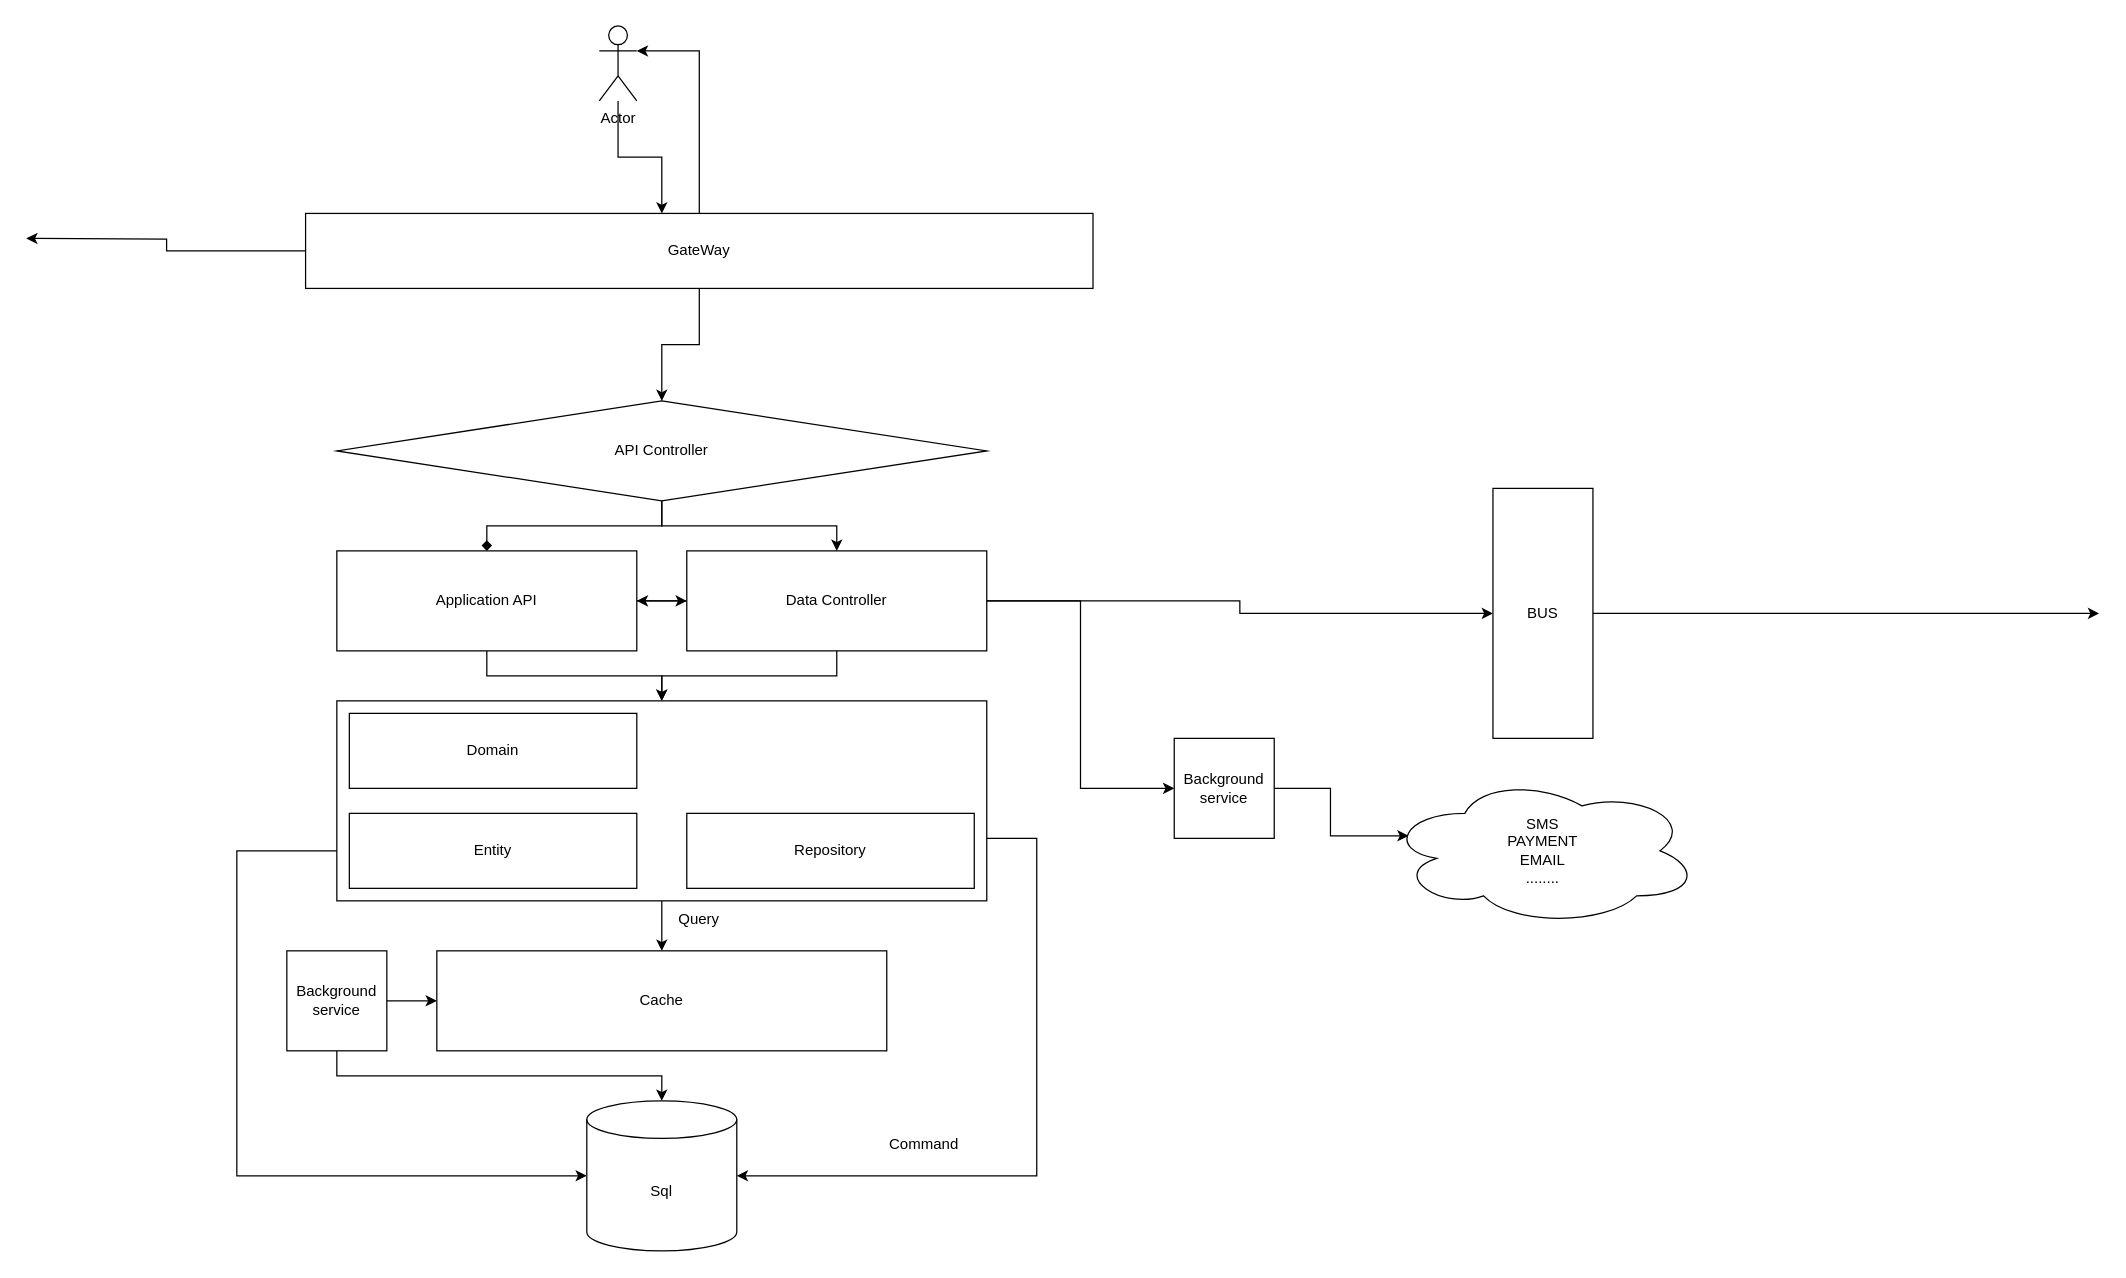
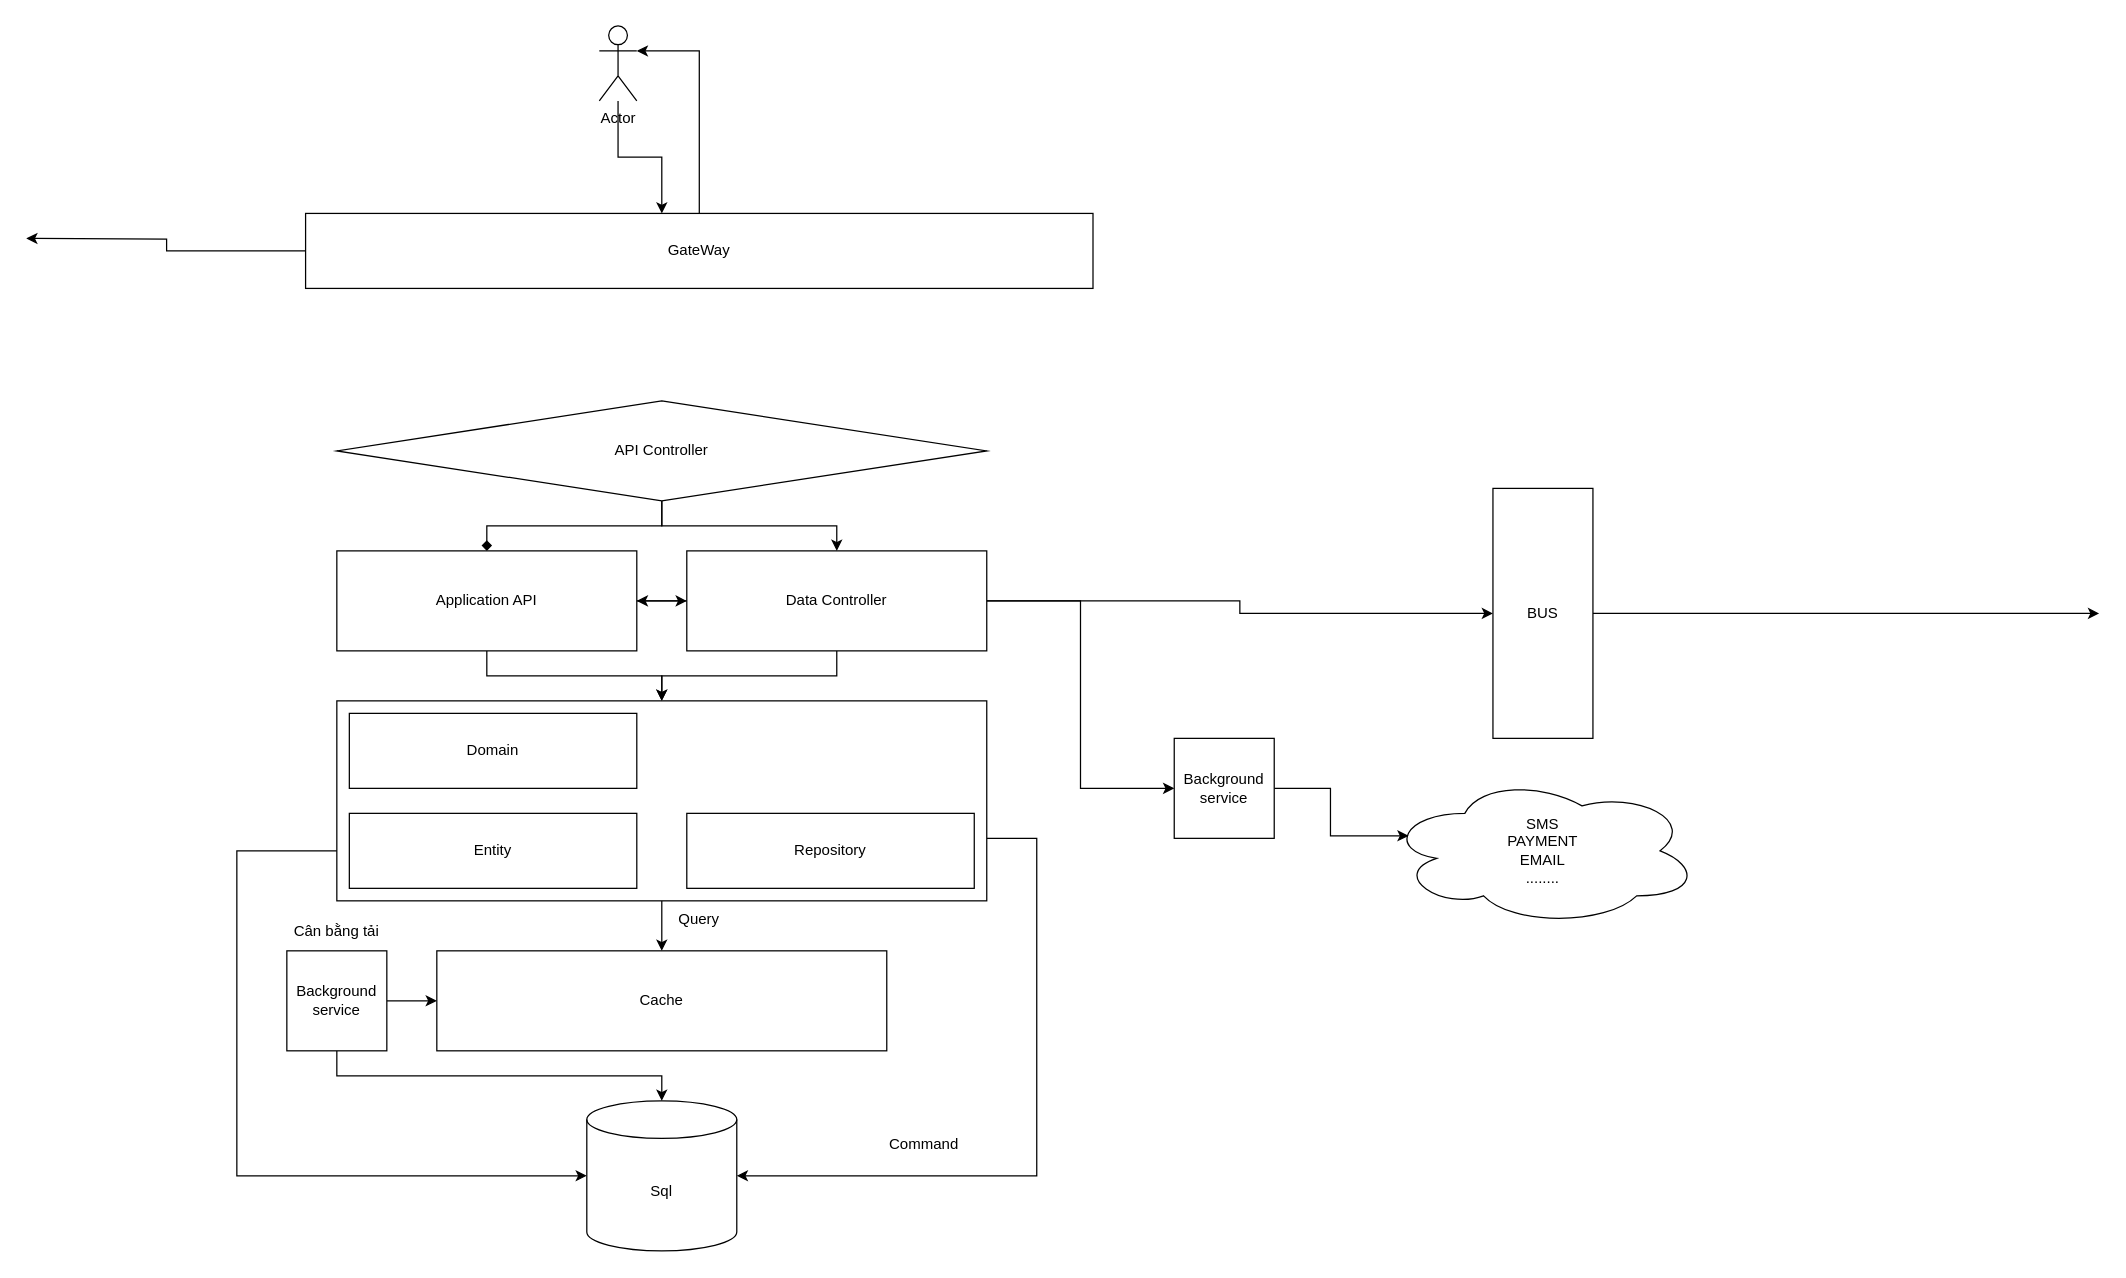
  <mxCell id="0" />
  <mxCell id="1" parent="0" />
  <mxCell id="2" style="edgeStyle=orthogonalEdgeStyle;rounded=0;orthogonalLoop=1;jettySize=auto;html=1;endArrow=diamond;" edge="1" parent="1" source="4" target="7"><mxGeometry relative="1" as="geometry" /></mxCell>
  <mxCell id="3" style="edgeStyle=orthogonalEdgeStyle;rounded=0;orthogonalLoop=1;jettySize=auto;html=1;" edge="1" parent="1" source="4" target="12"><mxGeometry relative="1" as="geometry" /></mxCell>
  <mxCell id="4" value="API Controller" style="rhombus;whiteSpace=wrap;html=1;" vertex="1" parent="1"><mxGeometry x="269" y="320" width="520" height="80" as="geometry" /></mxCell>
  <mxCell id="5" style="edgeStyle=orthogonalEdgeStyle;rounded=0;orthogonalLoop=1;jettySize=auto;html=1;entryX=0;entryY=0.5;entryDx=0;entryDy=0;" edge="1" parent="1" source="7" target="12"><mxGeometry relative="1" as="geometry" /></mxCell>
  <mxCell id="6" style="edgeStyle=orthogonalEdgeStyle;rounded=0;orthogonalLoop=1;jettySize=auto;html=1;" edge="1" parent="1" source="7" target="15"><mxGeometry relative="1" as="geometry" /></mxCell>
  <mxCell id="7" value="Application API" style="rounded=0;whiteSpace=wrap;html=1;" vertex="1" parent="1"><mxGeometry x="269" y="440" width="240" height="80" as="geometry" /></mxCell>
  <mxCell id="8" style="edgeStyle=orthogonalEdgeStyle;rounded=0;orthogonalLoop=1;jettySize=auto;html=1;entryX=1;entryY=0.5;entryDx=0;entryDy=0;" edge="1" parent="1" source="12" target="7"><mxGeometry relative="1" as="geometry" /></mxCell>
  <mxCell id="9" style="edgeStyle=orthogonalEdgeStyle;rounded=0;orthogonalLoop=1;jettySize=auto;html=1;entryX=0.5;entryY=0;entryDx=0;entryDy=0;" edge="1" parent="1" source="12" target="15"><mxGeometry relative="1" as="geometry" /></mxCell>
  <mxCell id="10" style="edgeStyle=orthogonalEdgeStyle;rounded=0;orthogonalLoop=1;jettySize=auto;html=1;entryX=0;entryY=0.5;entryDx=0;entryDy=0;" edge="1" parent="1" source="12" target="27"><mxGeometry relative="1" as="geometry" /></mxCell>
  <mxCell id="11" style="edgeStyle=orthogonalEdgeStyle;rounded=0;orthogonalLoop=1;jettySize=auto;html=1;" edge="1" parent="1" source="12" target="29"><mxGeometry relative="1" as="geometry" /></mxCell>
  <mxCell id="12" value="Data Controller" style="rounded=0;whiteSpace=wrap;html=1;" vertex="1" parent="1"><mxGeometry x="549" y="440" width="240" height="80" as="geometry" /></mxCell>
  <mxCell id="13" style="edgeStyle=orthogonalEdgeStyle;rounded=0;orthogonalLoop=1;jettySize=auto;html=1;entryX=0.5;entryY=0;entryDx=0;entryDy=0;" edge="1" parent="1" source="15" target="16"><mxGeometry relative="1" as="geometry" /></mxCell>
  <mxCell id="14" style="edgeStyle=orthogonalEdgeStyle;rounded=0;orthogonalLoop=1;jettySize=auto;html=1;entryX=1;entryY=0.5;entryDx=0;entryDy=0;entryPerimeter=0;" edge="1" parent="1" source="15" target="17"><mxGeometry relative="1" as="geometry"><Array as="points"><mxPoint x="829" y="670" /><mxPoint x="829" y="940" /></Array></mxGeometry></mxCell>
  <mxCell id="15" value="" style="rounded=0;whiteSpace=wrap;html=1;" vertex="1" parent="1"><mxGeometry x="269" y="560" width="520" height="160" as="geometry" /></mxCell>
  <mxCell id="16" value="Cache" style="rounded=0;whiteSpace=wrap;html=1;" vertex="1" parent="1"><mxGeometry x="349" y="760" width="360" height="80" as="geometry" /></mxCell>
  <mxCell id="17" value="Sql" style="shape=cylinder3;whiteSpace=wrap;html=1;boundedLbl=1;backgroundOutline=1;size=15;" vertex="1" parent="1"><mxGeometry x="469" y="880" width="120" height="120" as="geometry" /></mxCell>
  <mxCell id="18" value="Domain" style="rounded=0;whiteSpace=wrap;html=1;" vertex="1" parent="1"><mxGeometry x="279" y="570" width="230" height="60" as="geometry" /></mxCell>
  <mxCell id="19" style="edgeStyle=orthogonalEdgeStyle;rounded=0;orthogonalLoop=1;jettySize=auto;html=1;entryX=0;entryY=0.5;entryDx=0;entryDy=0;entryPerimeter=0;exitX=0;exitY=0.75;exitDx=0;exitDy=0;" edge="1" parent="1" source="15" target="17"><mxGeometry relative="1" as="geometry"><Array as="points"><mxPoint x="189" y="680" /><mxPoint x="189" y="940" /></Array></mxGeometry></mxCell>
  <mxCell id="20" value="Entity" style="rounded=0;whiteSpace=wrap;html=1;" vertex="1" parent="1"><mxGeometry x="279" y="650" width="230" height="60" as="geometry" /></mxCell>
  <mxCell id="21" value="Repository" style="rounded=0;whiteSpace=wrap;html=1;" vertex="1" parent="1"><mxGeometry x="549" y="650" width="230" height="60" as="geometry" /></mxCell>
  <mxCell id="22" style="edgeStyle=orthogonalEdgeStyle;rounded=0;orthogonalLoop=1;jettySize=auto;html=1;entryX=0.5;entryY=0;entryDx=0;entryDy=0;entryPerimeter=0;" edge="1" parent="1" source="24" target="17"><mxGeometry relative="1" as="geometry"><Array as="points"><mxPoint x="269" y="860" /><mxPoint x="529" y="860" /></Array></mxGeometry></mxCell>
  <mxCell id="23" style="edgeStyle=orthogonalEdgeStyle;rounded=0;orthogonalLoop=1;jettySize=auto;html=1;entryX=0;entryY=0.5;entryDx=0;entryDy=0;" edge="1" parent="1" source="24" target="16"><mxGeometry relative="1" as="geometry" /></mxCell>
  <mxCell id="24" value="Background service" style="whiteSpace=wrap;html=1;aspect=fixed;" vertex="1" parent="1"><mxGeometry x="229" y="760" width="80" height="80" as="geometry" /></mxCell>
  <mxCell id="25" value="SMS&lt;br&gt;PAYMENT&lt;br&gt;EMAIL&lt;br&gt;........" style="ellipse;shape=cloud;whiteSpace=wrap;html=1;" vertex="1" parent="1"><mxGeometry x="1109" y="620" width="250" height="120" as="geometry" /></mxCell>
  <mxCell id="26" style="edgeStyle=orthogonalEdgeStyle;rounded=0;orthogonalLoop=1;jettySize=auto;html=1;entryX=0.07;entryY=0.4;entryDx=0;entryDy=0;entryPerimeter=0;" edge="1" parent="1" source="27" target="25"><mxGeometry relative="1" as="geometry" /></mxCell>
  <mxCell id="27" value="Background service" style="whiteSpace=wrap;html=1;aspect=fixed;" vertex="1" parent="1"><mxGeometry x="939" y="590" width="80" height="80" as="geometry" /></mxCell>
  <mxCell id="28" style="edgeStyle=orthogonalEdgeStyle;rounded=0;orthogonalLoop=1;jettySize=auto;html=1;" edge="1" parent="1" source="29"><mxGeometry relative="1" as="geometry"><mxPoint x="1679" y="490" as="targetPoint" /></mxGeometry></mxCell>
  <mxCell id="29" value="BUS" style="rounded=0;whiteSpace=wrap;html=1;" vertex="1" parent="1"><mxGeometry x="1194" y="390" width="80" height="200" as="geometry" /></mxCell>
  <mxCell id="30" style="edgeStyle=orthogonalEdgeStyle;rounded=0;orthogonalLoop=1;jettySize=auto;html=1;" edge="1" parent="1" source="33"><mxGeometry relative="1" as="geometry"><mxPoint x="20.538" y="190" as="targetPoint" /></mxGeometry></mxCell>
- <mxCell id="31" style="edgeStyle=orthogonalEdgeStyle;rounded=0;orthogonalLoop=1;jettySize=auto;html=1;" edge="1" parent="1" source="33" target="4"><mxGeometry relative="1" as="geometry" /></mxCell>
  <mxCell id="32" style="edgeStyle=orthogonalEdgeStyle;rounded=0;orthogonalLoop=1;jettySize=auto;html=1;entryX=1;entryY=0.333;entryDx=0;entryDy=0;entryPerimeter=0;" edge="1" parent="1" source="33" target="35"><mxGeometry relative="1" as="geometry" /></mxCell>
  <mxCell id="33" value="GateWay" style="rounded=0;whiteSpace=wrap;html=1;" vertex="1" parent="1"><mxGeometry x="244" y="170" width="630" height="60" as="geometry" /></mxCell>
  <mxCell id="34" style="edgeStyle=orthogonalEdgeStyle;rounded=0;orthogonalLoop=1;jettySize=auto;html=1;" edge="1" parent="1" source="35" target="33"><mxGeometry relative="1" as="geometry"><Array as="points"><mxPoint x="494" y="125" /><mxPoint x="529" y="125" /></Array></mxGeometry></mxCell>
  <mxCell id="35" value="Actor" style="shape=umlActor;verticalLabelPosition=bottom;verticalAlign=top;html=1;outlineConnect=0;" vertex="1" parent="1"><mxGeometry x="479" y="20" width="30" height="60" as="geometry" /></mxCell>
  <mxCell id="36" value="Command" style="text;html=1;strokeColor=none;fillColor=none;align=center;verticalAlign=middle;whiteSpace=wrap;rounded=0;" vertex="1" parent="1"><mxGeometry x="709" y="900" width="60" height="30" as="geometry" /></mxCell>
  <mxCell id="37" value="Query" style="text;html=1;strokeColor=none;fillColor=none;align=center;verticalAlign=middle;whiteSpace=wrap;rounded=0;" vertex="1" parent="1"><mxGeometry x="529" y="720" width="60" height="30" as="geometry" /></mxCell>
+ <mxCell id="38" value="Cân bằng tải" style="text;html=1;strokeColor=none;fillColor=none;align=center;verticalAlign=middle;whiteSpace=wrap;rounded=0;" vertex="1" parent="1"><mxGeometry x="229" y="730" width="80" height="30" as="geometry" /></mxCell>
